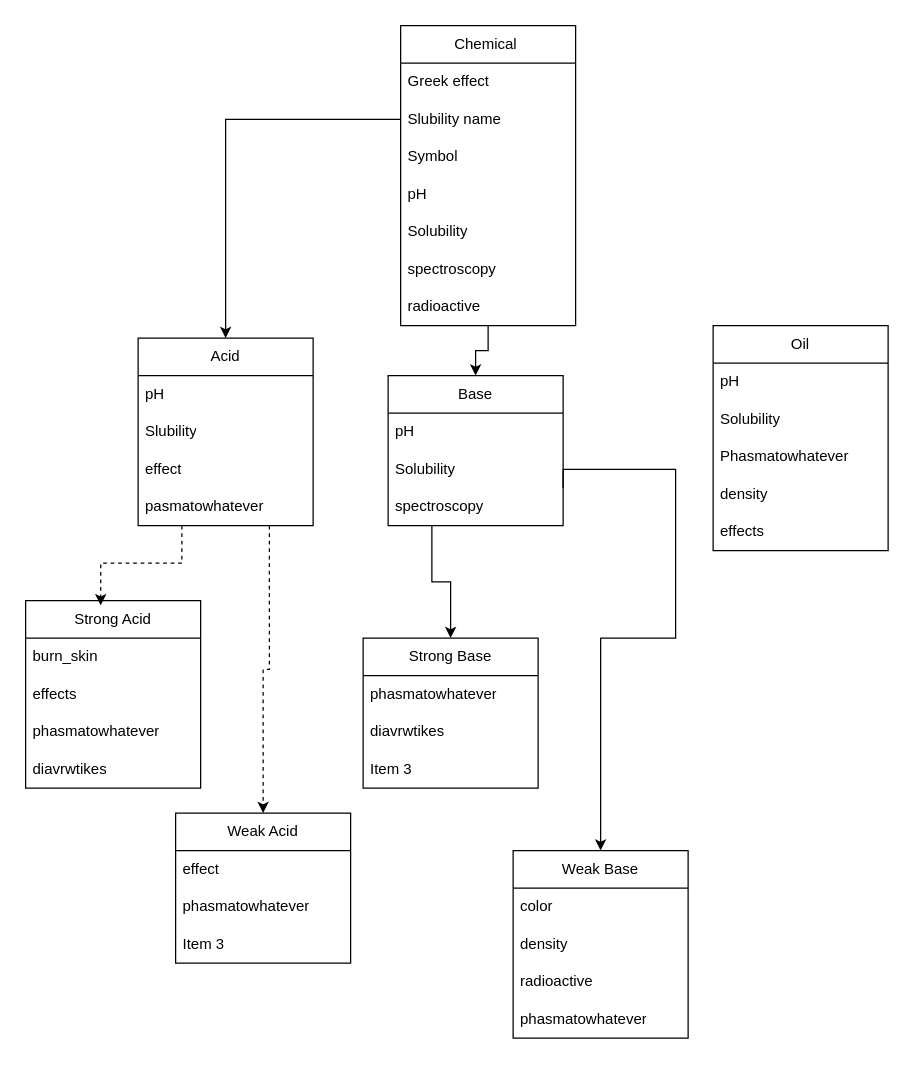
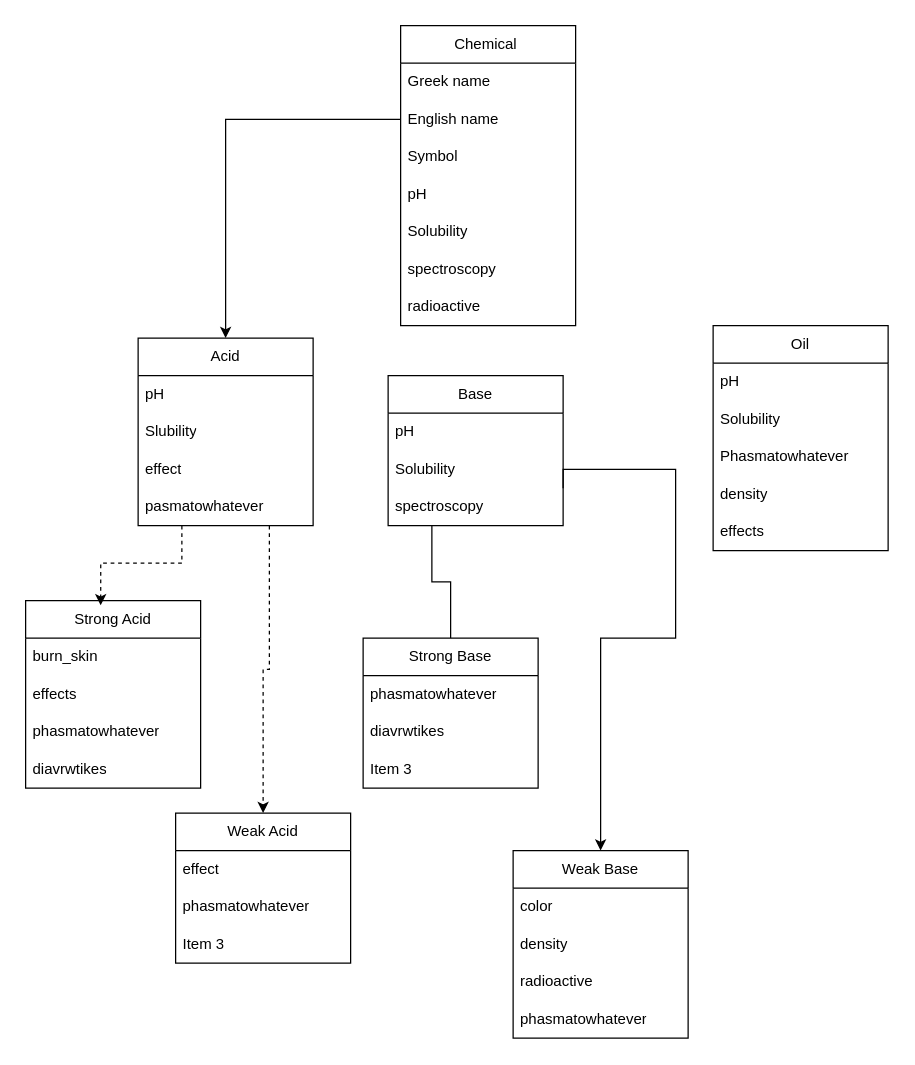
  <mxCell id="0" />
  <mxCell id="1" parent="0" />
- <mxCell id="2" style="edgeStyle=orthogonalEdgeStyle;rounded=0;orthogonalLoop=1;jettySize=auto;html=1;exitX=0.5;exitY=1;exitDx=0;exitDy=0;entryX=0.5;entryY=0;entryDx=0;entryDy=0;" edge="1" parent="1" source="3" target="18"><mxGeometry relative="1" as="geometry" /></mxCell>
  <mxCell id="3" value="Chemical&lt;span style=&quot;white-space: pre;&quot;&gt;&#09;&lt;/span&gt;" style="swimlane;fontStyle=0;childLayout=stackLayout;horizontal=1;startSize=30;horizontalStack=0;resizeParent=1;resizeParentMax=0;resizeLast=0;collapsible=1;marginBottom=0;whiteSpace=wrap;html=1;" vertex="1" parent="1"><mxGeometry x="320" y="20" width="140" height="240" as="geometry"><mxRectangle x="310" y="30" width="110" height="30" as="alternateBounds" /></mxGeometry></mxCell>
- <mxCell id="4" value="Greek effect" style="text;strokeColor=none;fillColor=none;align=left;verticalAlign=middle;spacingLeft=4;spacingRight=4;overflow=hidden;points=[[0,0.5],[1,0.5]];portConstraint=eastwest;rotatable=0;whiteSpace=wrap;html=1;" vertex="1" parent="3"><mxGeometry y="30" width="140" height="30" as="geometry" /></mxCell>
- <mxCell id="5" value="Slubility name" style="text;strokeColor=none;fillColor=none;align=left;verticalAlign=middle;spacingLeft=4;spacingRight=4;overflow=hidden;points=[[0,0.5],[1,0.5]];portConstraint=eastwest;rotatable=0;whiteSpace=wrap;html=1;" vertex="1" parent="3"><mxGeometry y="60" width="140" height="30" as="geometry" /></mxCell>
+ <mxCell id="4" value="Greek name" style="text;strokeColor=none;fillColor=none;align=left;verticalAlign=middle;spacingLeft=4;spacingRight=4;overflow=hidden;points=[[0,0.5],[1,0.5]];portConstraint=eastwest;rotatable=0;whiteSpace=wrap;html=1;" vertex="1" parent="3"><mxGeometry y="30" width="140" height="30" as="geometry" /></mxCell>
+ <mxCell id="5" value="English name" style="text;strokeColor=none;fillColor=none;align=left;verticalAlign=middle;spacingLeft=4;spacingRight=4;overflow=hidden;points=[[0,0.5],[1,0.5]];portConstraint=eastwest;rotatable=0;whiteSpace=wrap;html=1;" vertex="1" parent="3"><mxGeometry y="60" width="140" height="30" as="geometry" /></mxCell>
  <mxCell id="6" value="Symbol" style="text;strokeColor=none;fillColor=none;align=left;verticalAlign=middle;spacingLeft=4;spacingRight=4;overflow=hidden;points=[[0,0.5],[1,0.5]];portConstraint=eastwest;rotatable=0;whiteSpace=wrap;html=1;" vertex="1" parent="3"><mxGeometry y="90" width="140" height="30" as="geometry" /></mxCell>
  <mxCell id="7" value="pH" style="text;strokeColor=none;fillColor=none;align=left;verticalAlign=middle;spacingLeft=4;spacingRight=4;overflow=hidden;points=[[0,0.5],[1,0.5]];portConstraint=eastwest;rotatable=0;whiteSpace=wrap;html=1;" vertex="1" parent="3"><mxGeometry y="120" width="140" height="30" as="geometry" /></mxCell>
  <mxCell id="8" value="Solubility" style="text;strokeColor=none;fillColor=none;align=left;verticalAlign=middle;spacingLeft=4;spacingRight=4;overflow=hidden;points=[[0,0.5],[1,0.5]];portConstraint=eastwest;rotatable=0;whiteSpace=wrap;html=1;" vertex="1" parent="3"><mxGeometry y="150" width="140" height="30" as="geometry" /></mxCell>
  <mxCell id="9" value="spectroscopy" style="text;strokeColor=none;fillColor=none;align=left;verticalAlign=middle;spacingLeft=4;spacingRight=4;overflow=hidden;points=[[0,0.5],[1,0.5]];portConstraint=eastwest;rotatable=0;whiteSpace=wrap;html=1;" vertex="1" parent="3"><mxGeometry y="180" width="140" height="30" as="geometry" /></mxCell>
  <mxCell id="10" value="radioactive" style="text;strokeColor=none;fillColor=none;align=left;verticalAlign=middle;spacingLeft=4;spacingRight=4;overflow=hidden;points=[[0,0.5],[1,0.5]];portConstraint=eastwest;rotatable=0;whiteSpace=wrap;html=1;" vertex="1" parent="3"><mxGeometry y="210" width="140" height="30" as="geometry" /></mxCell>
  <mxCell id="11" style="edgeStyle=orthogonalEdgeStyle;rounded=0;orthogonalLoop=1;jettySize=auto;html=1;exitX=0.75;exitY=1;exitDx=0;exitDy=0;entryX=0.5;entryY=0;entryDx=0;entryDy=0;dashed=1;" edge="1" parent="1" source="12" target="33"><mxGeometry relative="1" as="geometry" /></mxCell>
  <mxCell id="12" value="Acid" style="swimlane;fontStyle=0;childLayout=stackLayout;horizontal=1;startSize=30;horizontalStack=0;resizeParent=1;resizeParentMax=0;resizeLast=0;collapsible=1;marginBottom=0;whiteSpace=wrap;html=1;" vertex="1" parent="1"><mxGeometry x="110" y="270" width="140" height="150" as="geometry" /></mxCell>
  <mxCell id="13" value="pH" style="text;strokeColor=none;fillColor=none;align=left;verticalAlign=middle;spacingLeft=4;spacingRight=4;overflow=hidden;points=[[0,0.5],[1,0.5]];portConstraint=eastwest;rotatable=0;whiteSpace=wrap;html=1;" vertex="1" parent="12"><mxGeometry y="30" width="140" height="30" as="geometry" /></mxCell>
  <mxCell id="14" value="Slubility" style="text;strokeColor=none;fillColor=none;align=left;verticalAlign=middle;spacingLeft=4;spacingRight=4;overflow=hidden;points=[[0,0.5],[1,0.5]];portConstraint=eastwest;rotatable=0;whiteSpace=wrap;html=1;" vertex="1" parent="12"><mxGeometry y="60" width="140" height="30" as="geometry" /></mxCell>
  <mxCell id="15" value="&lt;div&gt;effect&lt;/div&gt;" style="text;strokeColor=none;fillColor=none;align=left;verticalAlign=middle;spacingLeft=4;spacingRight=4;overflow=hidden;points=[[0,0.5],[1,0.5]];portConstraint=eastwest;rotatable=0;whiteSpace=wrap;html=1;" vertex="1" parent="12"><mxGeometry y="90" width="140" height="30" as="geometry" /></mxCell>
  <mxCell id="16" value="pasmatowhatever" style="text;strokeColor=none;fillColor=none;align=left;verticalAlign=middle;spacingLeft=4;spacingRight=4;overflow=hidden;points=[[0,0.5],[1,0.5]];portConstraint=eastwest;rotatable=0;whiteSpace=wrap;html=1;" vertex="1" parent="12"><mxGeometry y="120" width="140" height="30" as="geometry" /></mxCell>
- <mxCell id="17" style="edgeStyle=orthogonalEdgeStyle;rounded=0;orthogonalLoop=1;jettySize=auto;html=1;exitX=0.25;exitY=1;exitDx=0;exitDy=0;entryX=0.5;entryY=0;entryDx=0;entryDy=0;" edge="1" parent="1" source="18" target="38"><mxGeometry relative="1" as="geometry" /></mxCell>
+ <mxCell id="17" style="edgeStyle=orthogonalEdgeStyle;rounded=0;orthogonalLoop=1;jettySize=auto;html=1;exitX=0.25;exitY=1;exitDx=0;exitDy=0;entryX=0.5;entryY=0;entryDx=0;entryDy=0;endArrow=none;" edge="1" parent="1" source="18" target="38"><mxGeometry relative="1" as="geometry" /></mxCell>
  <mxCell id="18" value="Base" style="swimlane;fontStyle=0;childLayout=stackLayout;horizontal=1;startSize=30;horizontalStack=0;resizeParent=1;resizeParentMax=0;resizeLast=0;collapsible=1;marginBottom=0;whiteSpace=wrap;html=1;" vertex="1" parent="1"><mxGeometry x="310" y="300" width="140" height="120" as="geometry" /></mxCell>
  <mxCell id="19" value="pH" style="text;strokeColor=none;fillColor=none;align=left;verticalAlign=middle;spacingLeft=4;spacingRight=4;overflow=hidden;points=[[0,0.5],[1,0.5]];portConstraint=eastwest;rotatable=0;whiteSpace=wrap;html=1;" vertex="1" parent="18"><mxGeometry y="30" width="140" height="30" as="geometry" /></mxCell>
  <mxCell id="20" value="&lt;div&gt;Solubility&lt;/div&gt;" style="text;strokeColor=none;fillColor=none;align=left;verticalAlign=middle;spacingLeft=4;spacingRight=4;overflow=hidden;points=[[0,0.5],[1,0.5]];portConstraint=eastwest;rotatable=0;whiteSpace=wrap;html=1;" vertex="1" parent="18"><mxGeometry y="60" width="140" height="30" as="geometry" /></mxCell>
  <mxCell id="21" value="spectroscopy" style="text;strokeColor=none;fillColor=none;align=left;verticalAlign=middle;spacingLeft=4;spacingRight=4;overflow=hidden;points=[[0,0.5],[1,0.5]];portConstraint=eastwest;rotatable=0;whiteSpace=wrap;html=1;" vertex="1" parent="18"><mxGeometry y="90" width="140" height="30" as="geometry" /></mxCell>
  <mxCell id="22" value="Oil" style="swimlane;fontStyle=0;childLayout=stackLayout;horizontal=1;startSize=30;horizontalStack=0;resizeParent=1;resizeParentMax=0;resizeLast=0;collapsible=1;marginBottom=0;whiteSpace=wrap;html=1;" vertex="1" parent="1"><mxGeometry x="570" y="260" width="140" height="180" as="geometry" /></mxCell>
  <mxCell id="23" value="pH" style="text;strokeColor=none;fillColor=none;align=left;verticalAlign=middle;spacingLeft=4;spacingRight=4;overflow=hidden;points=[[0,0.5],[1,0.5]];portConstraint=eastwest;rotatable=0;whiteSpace=wrap;html=1;" vertex="1" parent="22"><mxGeometry y="30" width="140" height="30" as="geometry" /></mxCell>
  <mxCell id="24" value="Solubility" style="text;strokeColor=none;fillColor=none;align=left;verticalAlign=middle;spacingLeft=4;spacingRight=4;overflow=hidden;points=[[0,0.5],[1,0.5]];portConstraint=eastwest;rotatable=0;whiteSpace=wrap;html=1;" vertex="1" parent="22"><mxGeometry y="60" width="140" height="30" as="geometry" /></mxCell>
  <mxCell id="25" value="Phasmatowhatever" style="text;strokeColor=none;fillColor=none;align=left;verticalAlign=middle;spacingLeft=4;spacingRight=4;overflow=hidden;points=[[0,0.5],[1,0.5]];portConstraint=eastwest;rotatable=0;whiteSpace=wrap;html=1;" vertex="1" parent="22"><mxGeometry y="90" width="140" height="30" as="geometry" /></mxCell>
  <mxCell id="26" value="density" style="text;strokeColor=none;fillColor=none;align=left;verticalAlign=middle;spacingLeft=4;spacingRight=4;overflow=hidden;points=[[0,0.5],[1,0.5]];portConstraint=eastwest;rotatable=0;whiteSpace=wrap;html=1;" vertex="1" parent="22"><mxGeometry y="120" width="140" height="30" as="geometry" /></mxCell>
  <mxCell id="27" value="effects" style="text;strokeColor=none;fillColor=none;align=left;verticalAlign=middle;spacingLeft=4;spacingRight=4;overflow=hidden;points=[[0,0.5],[1,0.5]];portConstraint=eastwest;rotatable=0;whiteSpace=wrap;html=1;" vertex="1" parent="22"><mxGeometry y="150" width="140" height="30" as="geometry" /></mxCell>
  <mxCell id="28" value="Strong Acid" style="swimlane;fontStyle=0;childLayout=stackLayout;horizontal=1;startSize=30;horizontalStack=0;resizeParent=1;resizeParentMax=0;resizeLast=0;collapsible=1;marginBottom=0;whiteSpace=wrap;html=1;" vertex="1" parent="1"><mxGeometry x="20" y="480" width="140" height="150" as="geometry" /></mxCell>
  <mxCell id="29" value="burn_skin" style="text;strokeColor=none;fillColor=none;align=left;verticalAlign=middle;spacingLeft=4;spacingRight=4;overflow=hidden;points=[[0,0.5],[1,0.5]];portConstraint=eastwest;rotatable=0;whiteSpace=wrap;html=1;" vertex="1" parent="28"><mxGeometry y="30" width="140" height="30" as="geometry" /></mxCell>
  <mxCell id="30" value="effects" style="text;strokeColor=none;fillColor=none;align=left;verticalAlign=middle;spacingLeft=4;spacingRight=4;overflow=hidden;points=[[0,0.5],[1,0.5]];portConstraint=eastwest;rotatable=0;whiteSpace=wrap;html=1;" vertex="1" parent="28"><mxGeometry y="60" width="140" height="30" as="geometry" /></mxCell>
  <mxCell id="31" value="phasmatowhatever" style="text;strokeColor=none;fillColor=none;align=left;verticalAlign=middle;spacingLeft=4;spacingRight=4;overflow=hidden;points=[[0,0.5],[1,0.5]];portConstraint=eastwest;rotatable=0;whiteSpace=wrap;html=1;" vertex="1" parent="28"><mxGeometry y="90" width="140" height="30" as="geometry" /></mxCell>
  <mxCell id="32" value="diavrwtikes" style="text;strokeColor=none;fillColor=none;align=left;verticalAlign=middle;spacingLeft=4;spacingRight=4;overflow=hidden;points=[[0,0.5],[1,0.5]];portConstraint=eastwest;rotatable=0;whiteSpace=wrap;html=1;" vertex="1" parent="28"><mxGeometry y="120" width="140" height="30" as="geometry" /></mxCell>
  <mxCell id="33" value="Weak Acid" style="swimlane;fontStyle=0;childLayout=stackLayout;horizontal=1;startSize=30;horizontalStack=0;resizeParent=1;resizeParentMax=0;resizeLast=0;collapsible=1;marginBottom=0;whiteSpace=wrap;html=1;" vertex="1" parent="1"><mxGeometry x="140" y="650" width="140" height="120" as="geometry" /></mxCell>
  <mxCell id="34" value="effect" style="text;strokeColor=none;fillColor=none;align=left;verticalAlign=middle;spacingLeft=4;spacingRight=4;overflow=hidden;points=[[0,0.5],[1,0.5]];portConstraint=eastwest;rotatable=0;whiteSpace=wrap;html=1;" vertex="1" parent="33"><mxGeometry y="30" width="140" height="30" as="geometry" /></mxCell>
  <mxCell id="35" value="phasmatowhatever" style="text;strokeColor=none;fillColor=none;align=left;verticalAlign=middle;spacingLeft=4;spacingRight=4;overflow=hidden;points=[[0,0.5],[1,0.5]];portConstraint=eastwest;rotatable=0;whiteSpace=wrap;html=1;" vertex="1" parent="33"><mxGeometry y="60" width="140" height="30" as="geometry" /></mxCell>
  <mxCell id="36" value="Item 3" style="text;strokeColor=none;fillColor=none;align=left;verticalAlign=middle;spacingLeft=4;spacingRight=4;overflow=hidden;points=[[0,0.5],[1,0.5]];portConstraint=eastwest;rotatable=0;whiteSpace=wrap;html=1;" vertex="1" parent="33"><mxGeometry y="90" width="140" height="30" as="geometry" /></mxCell>
  <mxCell id="37" style="edgeStyle=orthogonalEdgeStyle;rounded=0;orthogonalLoop=1;jettySize=auto;html=1;exitX=0.25;exitY=1;exitDx=0;exitDy=0;entryX=0.429;entryY=0.025;entryDx=0;entryDy=0;entryPerimeter=0;dashed=1;" edge="1" parent="1" source="12" target="28"><mxGeometry relative="1" as="geometry" /></mxCell>
  <mxCell id="38" value="Strong Base" style="swimlane;fontStyle=0;childLayout=stackLayout;horizontal=1;startSize=30;horizontalStack=0;resizeParent=1;resizeParentMax=0;resizeLast=0;collapsible=1;marginBottom=0;whiteSpace=wrap;html=1;" vertex="1" parent="1"><mxGeometry x="290" y="510" width="140" height="120" as="geometry" /></mxCell>
  <mxCell id="39" value="phasmatowhatever" style="text;strokeColor=none;fillColor=none;align=left;verticalAlign=middle;spacingLeft=4;spacingRight=4;overflow=hidden;points=[[0,0.5],[1,0.5]];portConstraint=eastwest;rotatable=0;whiteSpace=wrap;html=1;" vertex="1" parent="38"><mxGeometry y="30" width="140" height="30" as="geometry" /></mxCell>
  <mxCell id="40" value="diavrwtikes" style="text;strokeColor=none;fillColor=none;align=left;verticalAlign=middle;spacingLeft=4;spacingRight=4;overflow=hidden;points=[[0,0.5],[1,0.5]];portConstraint=eastwest;rotatable=0;whiteSpace=wrap;html=1;" vertex="1" parent="38"><mxGeometry y="60" width="140" height="30" as="geometry" /></mxCell>
  <mxCell id="41" value="Item 3" style="text;strokeColor=none;fillColor=none;align=left;verticalAlign=middle;spacingLeft=4;spacingRight=4;overflow=hidden;points=[[0,0.5],[1,0.5]];portConstraint=eastwest;rotatable=0;whiteSpace=wrap;html=1;" vertex="1" parent="38"><mxGeometry y="90" width="140" height="30" as="geometry" /></mxCell>
  <mxCell id="42" value="Weak Base" style="swimlane;fontStyle=0;childLayout=stackLayout;horizontal=1;startSize=30;horizontalStack=0;resizeParent=1;resizeParentMax=0;resizeLast=0;collapsible=1;marginBottom=0;whiteSpace=wrap;html=1;" vertex="1" parent="1"><mxGeometry x="410" y="680" width="140" height="150" as="geometry" /></mxCell>
  <mxCell id="43" value="color" style="text;strokeColor=none;fillColor=none;align=left;verticalAlign=middle;spacingLeft=4;spacingRight=4;overflow=hidden;points=[[0,0.5],[1,0.5]];portConstraint=eastwest;rotatable=0;whiteSpace=wrap;html=1;" vertex="1" parent="42"><mxGeometry y="30" width="140" height="30" as="geometry" /></mxCell>
  <mxCell id="44" value="density" style="text;strokeColor=none;fillColor=none;align=left;verticalAlign=middle;spacingLeft=4;spacingRight=4;overflow=hidden;points=[[0,0.5],[1,0.5]];portConstraint=eastwest;rotatable=0;whiteSpace=wrap;html=1;" vertex="1" parent="42"><mxGeometry y="60" width="140" height="30" as="geometry" /></mxCell>
  <mxCell id="45" value="radioactive" style="text;strokeColor=none;fillColor=none;align=left;verticalAlign=middle;spacingLeft=4;spacingRight=4;overflow=hidden;points=[[0,0.5],[1,0.5]];portConstraint=eastwest;rotatable=0;whiteSpace=wrap;html=1;" vertex="1" parent="42"><mxGeometry y="90" width="140" height="30" as="geometry" /></mxCell>
  <mxCell id="46" value="phasmatowhatever" style="text;strokeColor=none;fillColor=none;align=left;verticalAlign=middle;spacingLeft=4;spacingRight=4;overflow=hidden;points=[[0,0.5],[1,0.5]];portConstraint=eastwest;rotatable=0;whiteSpace=wrap;html=1;" vertex="1" parent="42"><mxGeometry y="120" width="140" height="30" as="geometry" /></mxCell>
  <mxCell id="47" style="edgeStyle=orthogonalEdgeStyle;rounded=0;orthogonalLoop=1;jettySize=auto;html=1;entryX=0.5;entryY=0;entryDx=0;entryDy=0;" edge="1" parent="1" source="21" target="42"><mxGeometry relative="1" as="geometry"><Array as="points"><mxPoint x="450" y="375" /><mxPoint x="540" y="375" /><mxPoint x="540" y="510" /><mxPoint x="480" y="510" /></Array></mxGeometry></mxCell>
  <mxCell id="48" style="edgeStyle=orthogonalEdgeStyle;rounded=0;orthogonalLoop=1;jettySize=auto;html=1;entryX=0.5;entryY=0;entryDx=0;entryDy=0;" edge="1" parent="1" source="5" target="12"><mxGeometry relative="1" as="geometry" /></mxCell>
